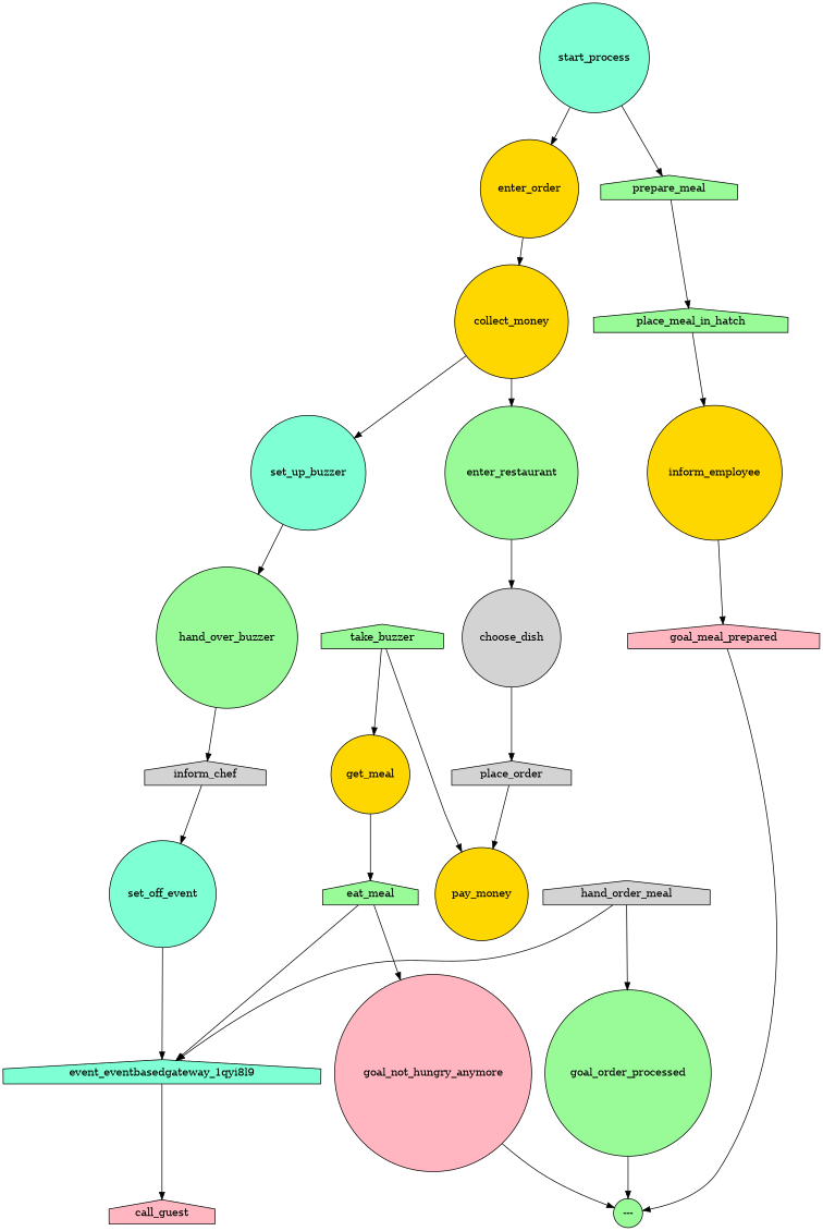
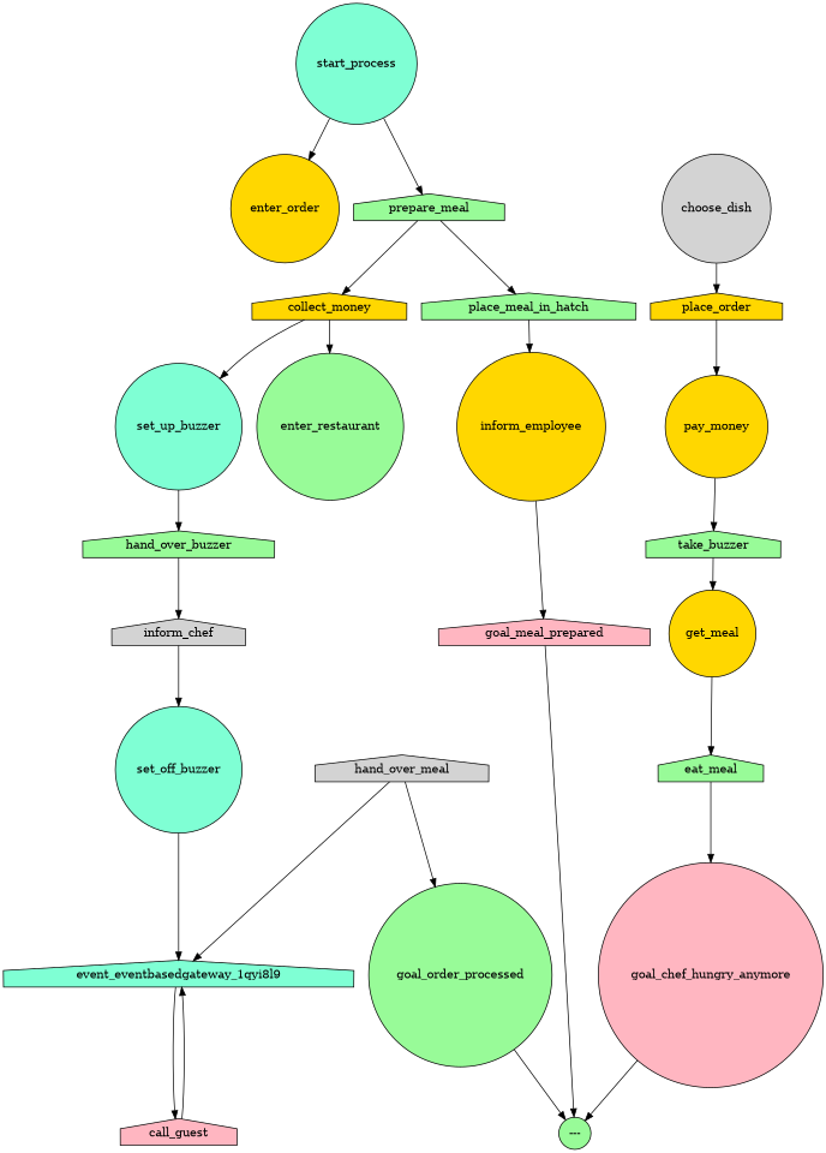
  digraph {
    node [fillcolor=palegreen shape=circle style=filled]
    n1 [fillcolor=gold label=pay_money]
    n2 [label=take_buzzer shape=house]
    n3 [fillcolor=gold label=get_meal]
-   n4 [fillcolor=lightgrey label=place_order shape=house]
+   n4 [fillcolor=gold label=place_order shape=house]
    n5 [fillcolor=gold label=inform_employee]
    n6 [fillcolor=lightpink label=goal_meal_prepared shape=house]
    n7 [label="---"]
    n8 [label=place_meal_in_hatch shape=house]
    n9 [label=prepare_meal shape=house]
    n10 [fillcolor=aquamarine label=start_process]
    n11 [fillcolor=gold label=enter_order]
-   n12 [fillcolor=gold label=collect_money]
+   n12 [fillcolor=gold label=collect_money shape=house]
    n13 [label=enter_restaurant]
    n14 [fillcolor=lightgrey label=choose_dish]
-   n15 [fillcolor=lightgrey label=hand_order_meal shape=house]
+   n15 [fillcolor=lightgrey label=hand_over_meal shape=house]
    n16 [label=goal_order_processed]
    n17 [fillcolor=aquamarine label=event_eventbasedgateway_1qyi8l9 shape=house]
    n18 [fillcolor=aquamarine label=set_up_buzzer]
    n19 [fillcolor=lightpink label=call_guest shape=house]
-   n20 [fillcolor=aquamarine label=set_off_event]
+   n20 [fillcolor=aquamarine label=set_off_buzzer]
    n21 [fillcolor=lightgrey label=inform_chef shape=house]
-   n22 [label=hand_over_buzzer]
+   n22 [label=hand_over_buzzer shape=house]
    n23 [label=eat_meal shape=house]
-   n24 [fillcolor=lightpink label=goal_not_hungry_anymore]
-   n2 -> n1
+   n24 [fillcolor=lightpink label=goal_chef_hungry_anymore]
+   n1 -> n2
    n2 -> n3
    n3 -> n23
    n4 -> n1
    n5 -> n6
    n6 -> n7
    n8 -> n5
    n9 -> n8
    n10 -> n9
    n10 -> n11
-   n11 -> n12
+   n9 -> n12
    n12 -> n13
    n12 -> n18
-   n13 -> n14
    n14 -> n4
    n15 -> n16
    n15 -> n17
    n16 -> n7
    n17 -> n19
    n18 -> n22
-   n23 -> n17
+   n19 -> n17
    n20 -> n17
    n21 -> n20
    n22 -> n21
    n23 -> n24
    n24 -> n7
  }
